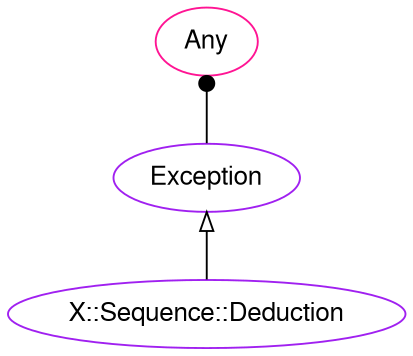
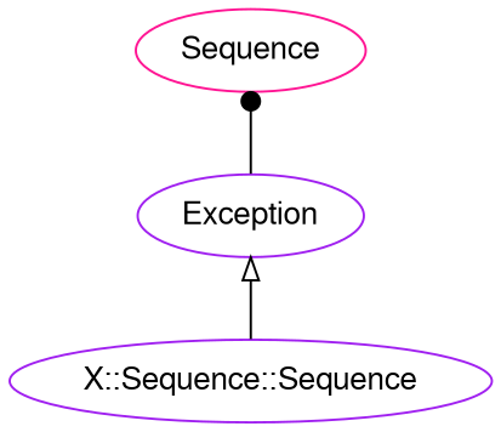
  digraph {
    bgcolor="#FFFFFF"
    rankdir=BT
    splines=polyline
    node [color=purple fontcolor="#000000" fontname=FreeSans]
    edge [color="#000000"]
-   "X::Sequence::Deduction"
+   "X::Sequence::Deduction" [label="X::Sequence::Sequence"]
    Exception
-   Any [color=deeppink]
+   Any [color=deeppink label=Sequence]
    "X::Sequence::Deduction" -> Exception [arrowhead=onormal]
    Exception -> Any [arrowhead=dot]
  }
